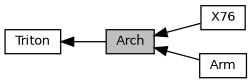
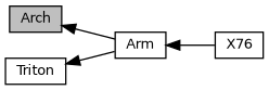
  digraph {
    rankdir=LR
    node [color=black fillcolor=white fontname=Helvetica fontsize=10 shape=record style=filled]
    edge [dir=back fontname=Helvetica fontsize=10 labelfontname=Helvetica labelfontsize=10 shape=plaintext style=solid]
    n1 [fillcolor=grey75 fontcolor=black height=0.2 label=Arch width=0.4]
    n2 [height=0.2 label=X76 width=0.4]
    n3 [height=0.2 label=Arm width=0.4]
    n4 [height=0.2 label=Triton width=0.4]
-   n1 -> n2
+   n3 -> n2
    n1 -> n3
-   n4 -> n1
+   n4 -> n3
  }
